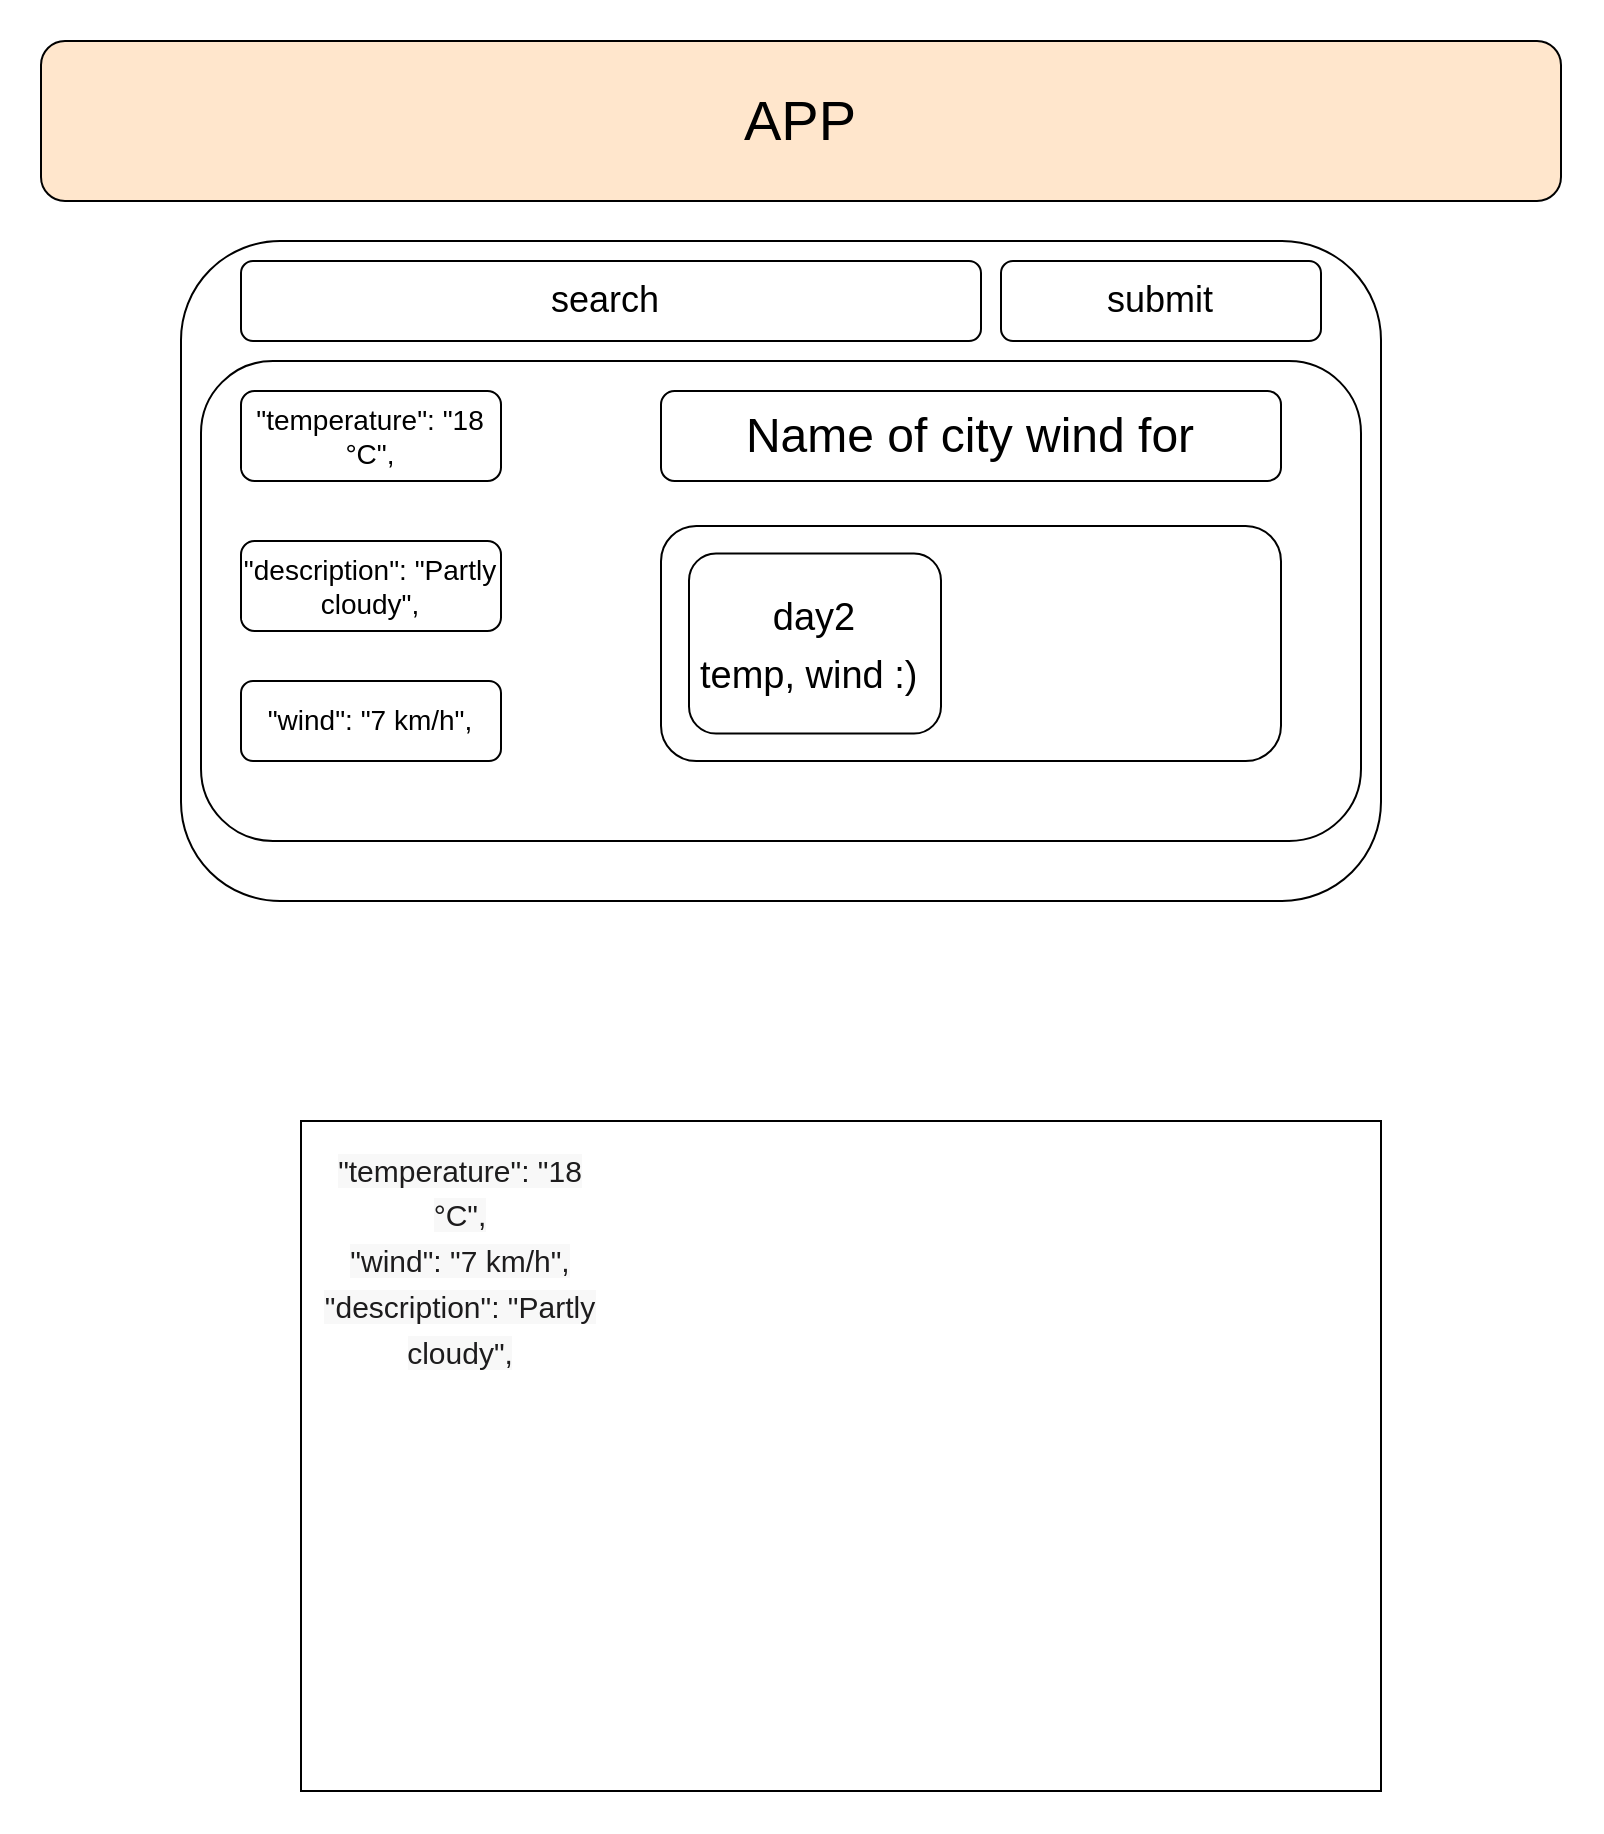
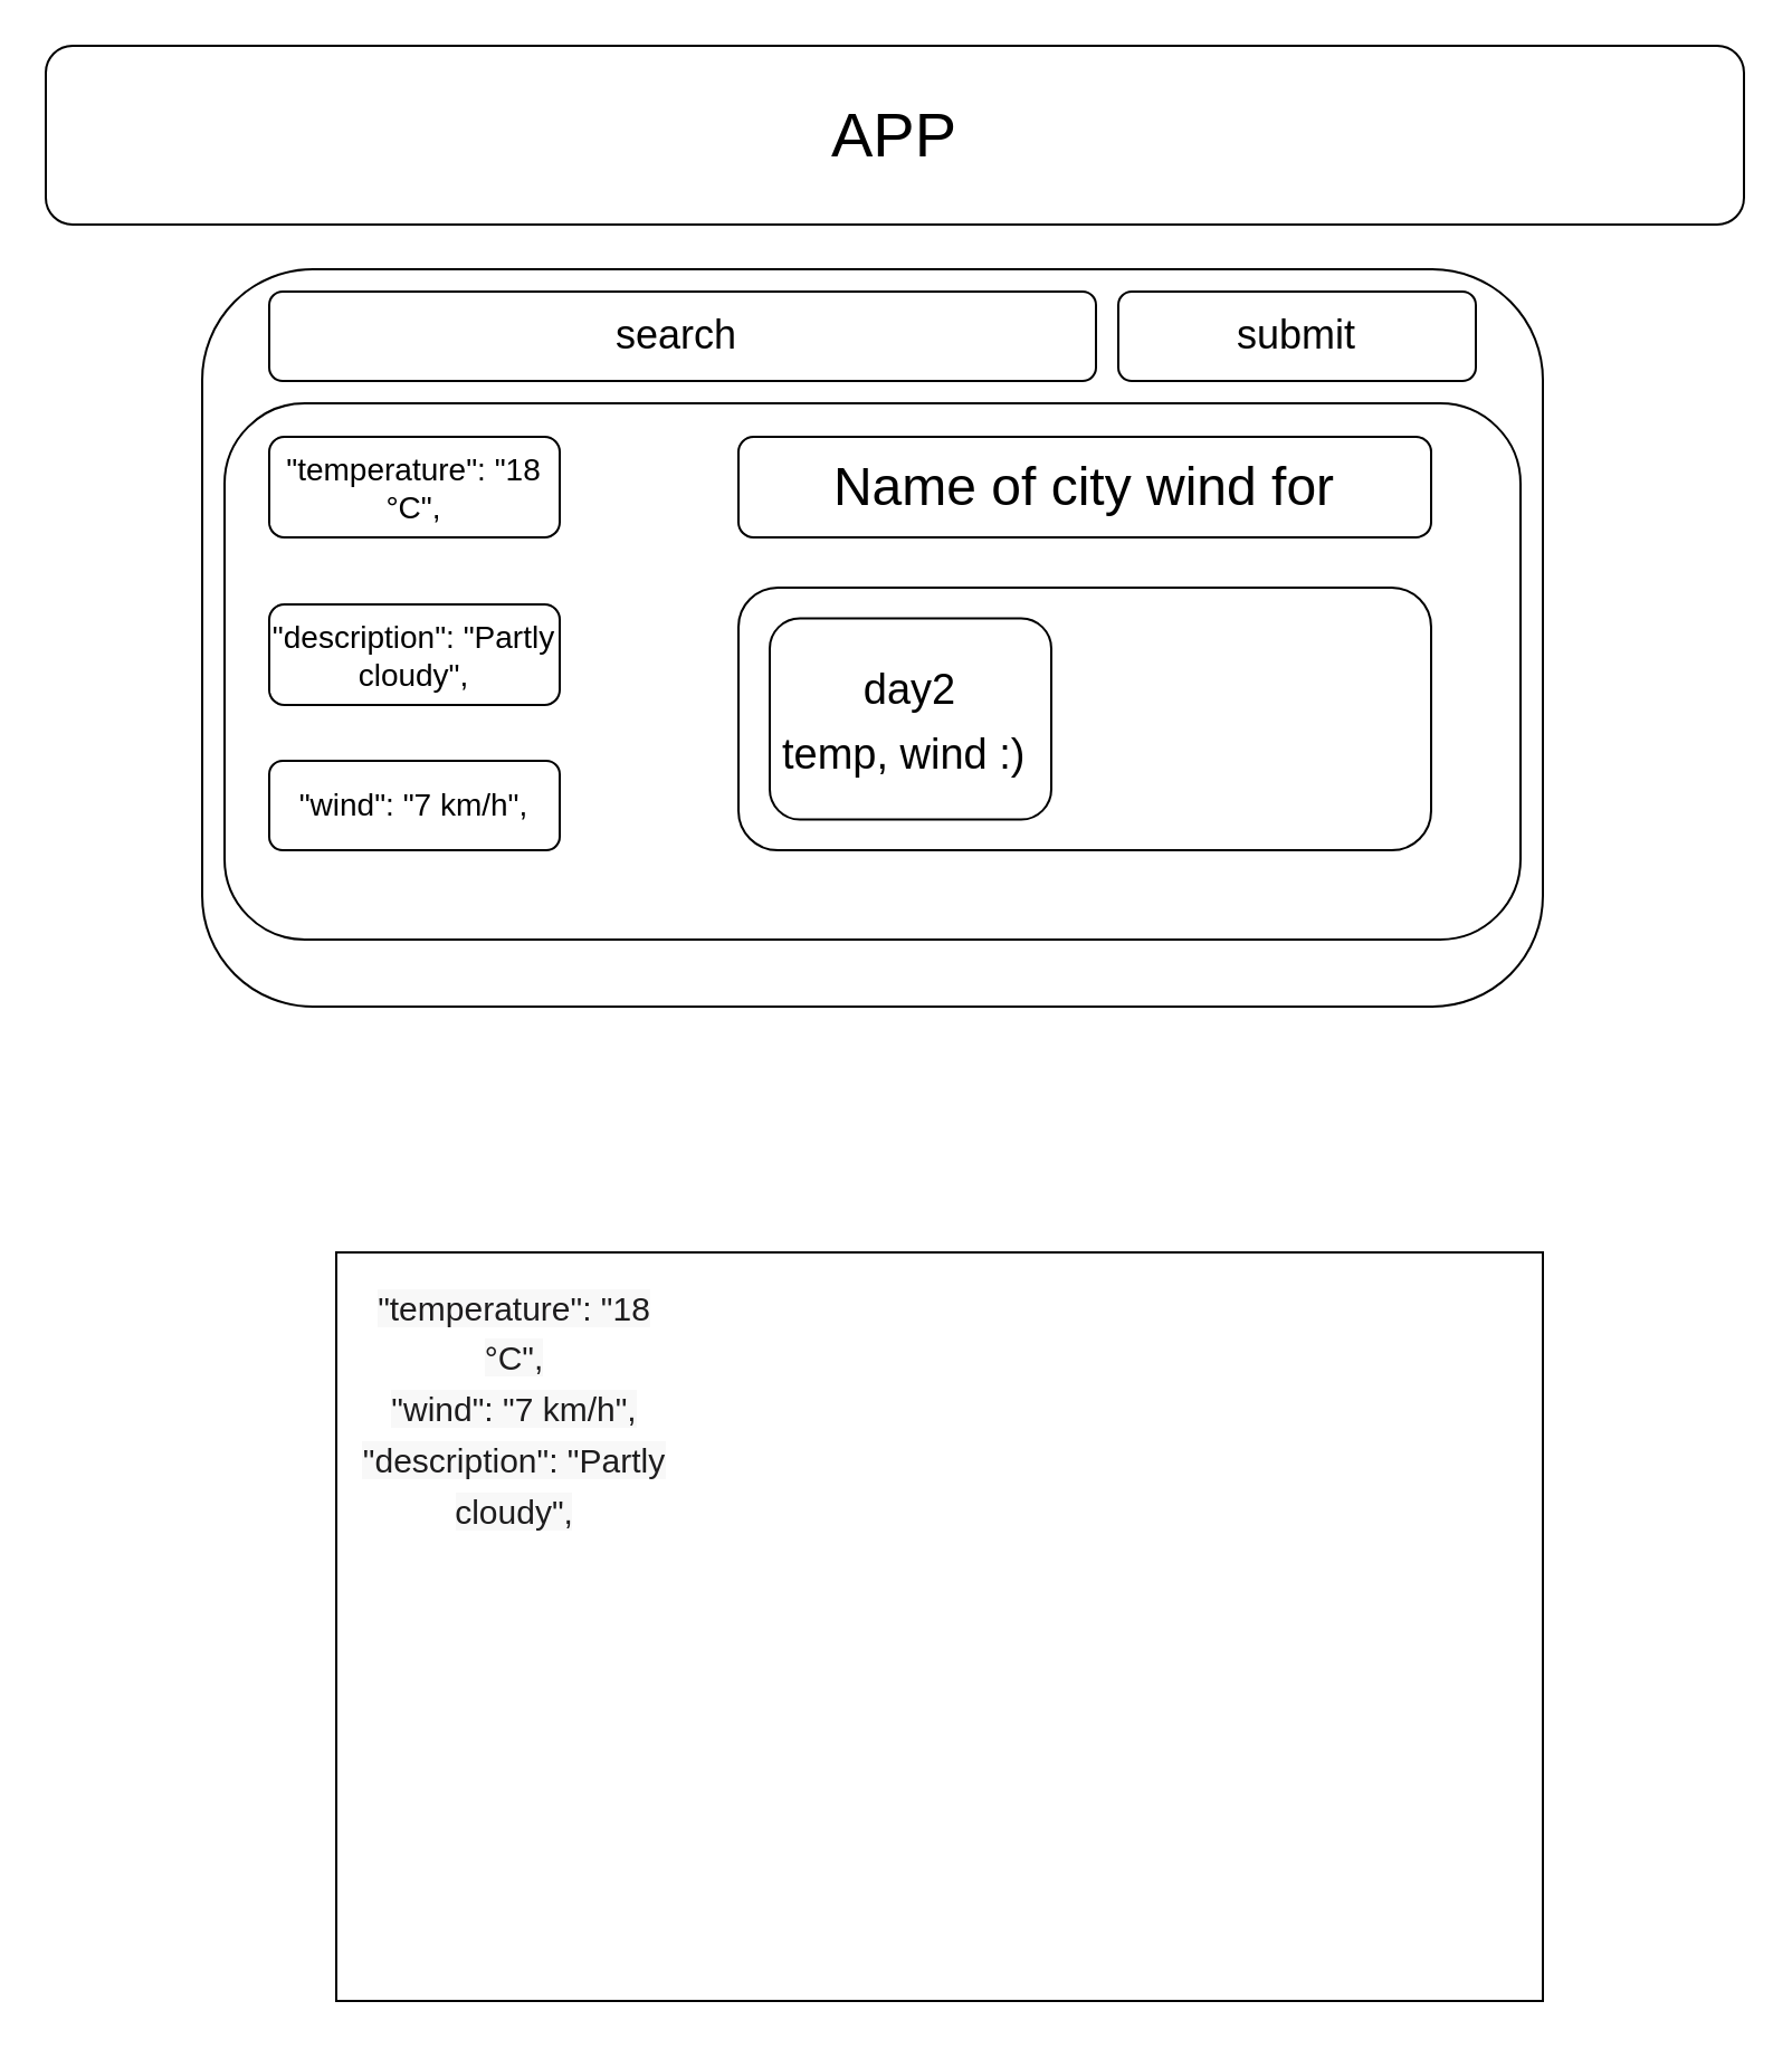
  <mxCell id="0" />
  <mxCell id="1" parent="0" />
- <mxCell id="2" value="&lt;font style=&quot;font-size: 28px&quot;&gt;APP&lt;/font&gt;" style="rounded=1;whiteSpace=wrap;html=1;fillColor=#ffe6cc;" vertex="1" parent="1"><mxGeometry x="20" y="20" width="760" height="80" as="geometry" /></mxCell>
+ <mxCell id="2" value="&lt;font style=&quot;font-size: 28px&quot;&gt;APP&lt;/font&gt;" style="rounded=1;whiteSpace=wrap;html=1;" vertex="1" parent="1"><mxGeometry x="20" y="20" width="760" height="80" as="geometry" /></mxCell>
  <mxCell id="3" value="" style="rounded=1;whiteSpace=wrap;html=1;fontSize=28;" vertex="1" parent="1"><mxGeometry x="90" y="120" width="600" height="330" as="geometry" /></mxCell>
  <mxCell id="4" value="search&amp;nbsp;" style="rounded=1;whiteSpace=wrap;html=1;fontSize=18;" vertex="1" parent="1"><mxGeometry x="120" y="130" width="370" height="40" as="geometry" /></mxCell>
  <mxCell id="5" value="" style="rounded=1;whiteSpace=wrap;html=1;fontSize=18;" vertex="1" parent="1"><mxGeometry x="100" y="180" width="580" height="240" as="geometry" /></mxCell>
  <mxCell id="6" value="submit" style="rounded=1;whiteSpace=wrap;html=1;fontSize=18;" vertex="1" parent="1"><mxGeometry x="500" y="130" width="160" height="40" as="geometry" /></mxCell>
  <mxCell id="7" value="&lt;span style=&quot;text-align: left; font-size: 14px;&quot;&gt;&lt;font style=&quot;font-size: 14px;&quot;&gt;&quot;temperature&quot;:&amp;nbsp;&quot;18 °C&quot;,&lt;/font&gt;&lt;/span&gt;" style="rounded=1;whiteSpace=wrap;html=1;fontSize=14;fontColor=#000000;labelBackgroundColor=#FFFFFF;" vertex="1" parent="1"><mxGeometry x="120" y="195" width="130" height="45" as="geometry" /></mxCell>
  <mxCell id="8" value="&lt;span style=&quot;font-size: 14px; text-align: left;&quot;&gt;&quot;wind&quot;:&amp;nbsp;&quot;7 km/h&quot;,&lt;/span&gt;" style="rounded=1;whiteSpace=wrap;html=1;fontSize=14;fontColor=#000000;labelBackgroundColor=#FFFFFF;" vertex="1" parent="1"><mxGeometry x="120" y="340" width="130" height="40" as="geometry" /></mxCell>
  <mxCell id="9" value="&lt;span style=&quot;font-size: 14px; text-align: left;&quot;&gt;&quot;description&quot;:&amp;nbsp;&quot;Partly cloudy&quot;,&lt;/span&gt;" style="rounded=1;whiteSpace=wrap;html=1;fontSize=14;fontColor=#000000;labelBackgroundColor=#FFFFFF;" vertex="1" parent="1"><mxGeometry x="120" y="270" width="130" height="45" as="geometry" /></mxCell>
  <mxCell id="10" value="" style="rounded=1;whiteSpace=wrap;html=1;fontSize=14;fontColor=#000000;labelBackgroundColor=#FFFFFF;" vertex="1" parent="1"><mxGeometry x="330" y="262.5" width="310" height="117.5" as="geometry" /></mxCell>
  <mxCell id="11" value="&lt;font style=&quot;font-size: 24px&quot;&gt;Name of city wind for&lt;/font&gt;" style="rounded=1;whiteSpace=wrap;html=1;labelBackgroundColor=#FFFFFF;fontSize=14;fontColor=#000000;" vertex="1" parent="1"><mxGeometry x="330" y="195" width="310" height="45" as="geometry" /></mxCell>
  <mxCell id="12" value="&lt;font style=&quot;font-size: 19px&quot;&gt;day2&lt;br&gt;temp, wind :)&amp;nbsp;&lt;/font&gt;" style="rounded=1;whiteSpace=wrap;html=1;labelBackgroundColor=#FFFFFF;fontSize=24;fontColor=#000000;" vertex="1" parent="1"><mxGeometry x="344" y="276.25" width="126" height="90" as="geometry" /></mxCell>
  <mxCell id="13" value="" style="rounded=0;whiteSpace=wrap;html=1;labelBackgroundColor=#FFFFFF;fontSize=19;fontColor=#000000;" vertex="1" parent="1"><mxGeometry x="150" y="560" width="540" height="335" as="geometry" /></mxCell>
  <mxCell id="14" value="&lt;span style=&quot;color: rgb(29 , 28 , 29) ; font-family: , &amp;#34;applelogo&amp;#34; , sans-serif ; font-size: 15px ; text-align: left ; background-color: rgb(248 , 248 , 248)&quot;&gt;&quot;temperature&quot;:&amp;nbsp;&quot;18 °C&quot;,&lt;/span&gt;&lt;br style=&quot;box-sizing: inherit ; color: rgb(29 , 28 , 29) ; font-family: , &amp;#34;applelogo&amp;#34; , sans-serif ; font-size: 15px ; text-align: left ; background-color: rgb(248 , 248 , 248)&quot;&gt;&lt;span style=&quot;color: rgb(29 , 28 , 29) ; font-family: , &amp;#34;applelogo&amp;#34; , sans-serif ; font-size: 15px ; text-align: left ; background-color: rgb(248 , 248 , 248)&quot;&gt;&quot;wind&quot;:&amp;nbsp;&quot;7 km/h&quot;,&lt;/span&gt;&lt;br style=&quot;box-sizing: inherit ; color: rgb(29 , 28 , 29) ; font-family: , &amp;#34;applelogo&amp;#34; , sans-serif ; font-size: 15px ; text-align: left ; background-color: rgb(248 , 248 , 248)&quot;&gt;&lt;span style=&quot;color: rgb(29 , 28 , 29) ; font-family: , &amp;#34;applelogo&amp;#34; , sans-serif ; font-size: 15px ; text-align: left ; background-color: rgb(248 , 248 , 248)&quot;&gt;&quot;description&quot;:&amp;nbsp;&quot;Partly cloudy&quot;,&lt;/span&gt;" style="rounded=0;whiteSpace=wrap;html=1;labelBackgroundColor=#FFFFFF;fontSize=19;fontColor=#000000;" vertex="1" parent="1"><mxGeometry x="170" y="600" width="120" height="60" as="geometry" /></mxCell>
